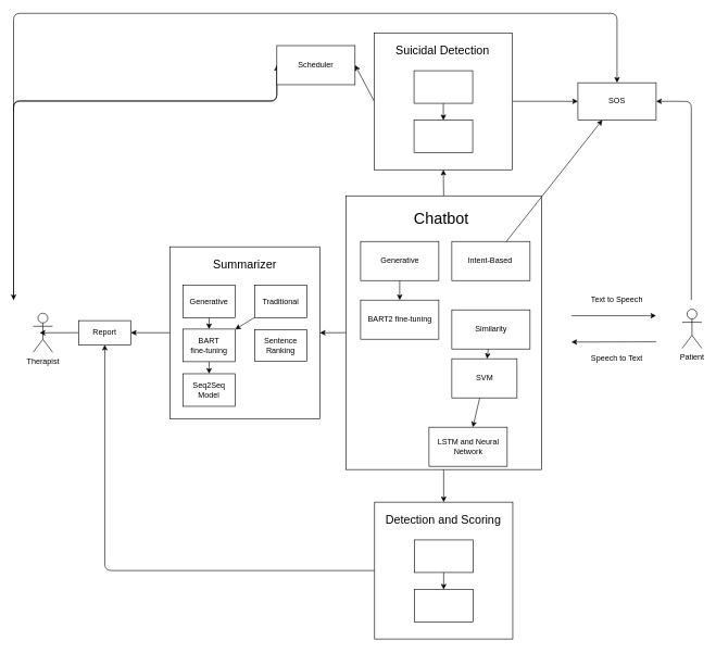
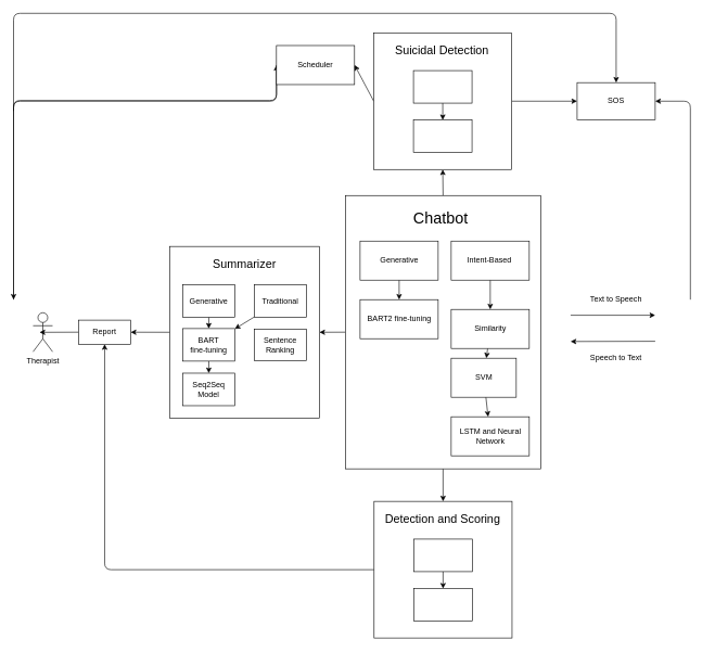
  <mxCell id="0" />
  <mxCell id="1" parent="0" />
  <mxCell id="2" style="edgeStyle=none;html=1;" edge="1" parent="1"><mxGeometry relative="1" as="geometry"><mxPoint x="1006" y="484" as="targetPoint" /><mxPoint x="876" y="484" as="sourcePoint" /></mxGeometry></mxCell>
  <mxCell id="3" style="edgeStyle=none;html=1;exitX=0;exitY=0.5;exitDx=0;exitDy=0;entryX=1;entryY=0.5;entryDx=0;entryDy=0;" edge="1" parent="1" source="6" target="26"><mxGeometry relative="1" as="geometry" /></mxCell>
  <mxCell id="4" style="edgeStyle=none;html=1;exitX=0.5;exitY=1;exitDx=0;exitDy=0;entryX=0.5;entryY=0;entryDx=0;entryDy=0;" edge="1" parent="1" source="6" target="23"><mxGeometry relative="1" as="geometry" /></mxCell>
  <mxCell id="5" style="html=1;exitX=0.5;exitY=0;exitDx=0;exitDy=0;entryX=0.5;entryY=1;entryDx=0;entryDy=0;fontSize=18;" edge="1" parent="1" source="6" target="47"><mxGeometry relative="1" as="geometry" /></mxCell>
  <mxCell id="6" value="" style="rounded=0;whiteSpace=wrap;html=1;" vertex="1" parent="1"><mxGeometry x="530" y="300" width="300" height="420" as="geometry" /></mxCell>
- <mxCell id="7" value="" style="edgeStyle=none;html=1;" edge="1" parent="1" source="8" target="40"><mxGeometry relative="1" as="geometry" /></mxCell>
+ <mxCell id="7" value="" style="edgeStyle=none;html=1;" edge="1" parent="1" source="8" target="13"><mxGeometry relative="1" as="geometry" /></mxCell>
  <mxCell id="8" value="Intent-Based&amp;nbsp;" style="rounded=0;whiteSpace=wrap;html=1;" vertex="1" parent="1"><mxGeometry x="692.5" y="370" width="120" height="60" as="geometry" /></mxCell>
  <mxCell id="9" value="&lt;font style=&quot;font-size: 24px;&quot;&gt;Chatbot&lt;/font&gt;" style="text;html=1;strokeColor=none;fillColor=none;align=center;verticalAlign=middle;whiteSpace=wrap;rounded=0;" vertex="1" parent="1"><mxGeometry x="610" y="320" width="132.5" height="30" as="geometry" /></mxCell>
  <mxCell id="10" value="" style="edgeStyle=none;html=1;" edge="1" parent="1" source="11" target="17"><mxGeometry relative="1" as="geometry" /></mxCell>
  <mxCell id="11" value="Generative" style="rounded=0;whiteSpace=wrap;html=1;" vertex="1" parent="1"><mxGeometry x="552.5" y="370" width="120" height="60" as="geometry" /></mxCell>
  <mxCell id="12" value="" style="edgeStyle=none;html=1;" edge="1" parent="1" source="13" target="15"><mxGeometry relative="1" as="geometry" /></mxCell>
  <mxCell id="13" value="Similarity" style="whiteSpace=wrap;html=1;rounded=0;" vertex="1" parent="1"><mxGeometry x="692.5" y="475" width="120" height="60" as="geometry" /></mxCell>
  <mxCell id="14" value="" style="edgeStyle=none;html=1;" edge="1" parent="1" source="15" target="16"><mxGeometry relative="1" as="geometry" /></mxCell>
  <mxCell id="15" value="SVM" style="whiteSpace=wrap;html=1;rounded=0;" vertex="1" parent="1"><mxGeometry x="692.5" y="550" width="100" height="60" as="geometry" /></mxCell>
- <mxCell id="16" value="LSTM and Neural Network" style="whiteSpace=wrap;html=1;rounded=0;" vertex="1" parent="1"><mxGeometry x="657.5" y="655" width="120" height="60" as="geometry" /></mxCell>
+ <mxCell id="16" value="LSTM and Neural Network" style="whiteSpace=wrap;html=1;rounded=0;" vertex="1" parent="1"><mxGeometry x="692.5" y="640" width="120" height="60" as="geometry" /></mxCell>
  <mxCell id="17" value="BART2 fine-tuning" style="whiteSpace=wrap;html=1;rounded=0;" vertex="1" parent="1"><mxGeometry x="552.5" y="460" width="120" height="60" as="geometry" /></mxCell>
- <mxCell id="18" value="Patient&lt;br&gt;" style="shape=umlActor;verticalLabelPosition=bottom;verticalAlign=top;html=1;outlineConnect=0;" vertex="1" parent="1"><mxGeometry x="1046" y="474" width="30" height="60" as="geometry" /></mxCell>
  <mxCell id="19" style="edgeStyle=none;html=1;" edge="1" parent="1"><mxGeometry relative="1" as="geometry"><mxPoint x="876" y="524.33" as="targetPoint" /><mxPoint x="1006" y="524" as="sourcePoint" /></mxGeometry></mxCell>
  <mxCell id="20" value="Text to Speech" style="text;html=1;strokeColor=none;fillColor=none;align=center;verticalAlign=middle;whiteSpace=wrap;rounded=0;" vertex="1" parent="1"><mxGeometry x="856" y="444" width="180" height="30" as="geometry" /></mxCell>
  <mxCell id="21" value="Speech to Text" style="text;html=1;strokeColor=none;fillColor=none;align=center;verticalAlign=middle;whiteSpace=wrap;rounded=0;" vertex="1" parent="1"><mxGeometry x="856" y="534" width="180" height="30" as="geometry" /></mxCell>
  <mxCell id="22" style="edgeStyle=orthogonalEdgeStyle;html=1;exitX=0;exitY=0.5;exitDx=0;exitDy=0;entryX=0.5;entryY=1;entryDx=0;entryDy=0;" edge="1" parent="1" source="23" target="34"><mxGeometry relative="1" as="geometry" /></mxCell>
  <mxCell id="23" value="" style="rounded=0;whiteSpace=wrap;html=1;" vertex="1" parent="1"><mxGeometry x="574" y="770" width="212" height="210" as="geometry" /></mxCell>
  <mxCell id="24" value="&lt;font style=&quot;font-size: 18px;&quot;&gt;Detection and Scoring&lt;/font&gt;" style="text;html=1;strokeColor=none;fillColor=none;align=center;verticalAlign=middle;whiteSpace=wrap;rounded=0;" vertex="1" parent="1"><mxGeometry x="552.5" y="781.5" width="252.5" height="30" as="geometry" /></mxCell>
  <mxCell id="25" style="edgeStyle=none;html=1;exitX=0;exitY=0.5;exitDx=0;exitDy=0;" edge="1" parent="1" source="26" target="34"><mxGeometry relative="1" as="geometry" /></mxCell>
  <mxCell id="26" value="" style="rounded=0;whiteSpace=wrap;html=1;" vertex="1" parent="1"><mxGeometry x="260" y="378.25" width="230" height="263.75" as="geometry" /></mxCell>
  <mxCell id="27" value="&lt;font style=&quot;font-size: 18px;&quot;&gt;Summarizer&lt;/font&gt;" style="text;html=1;strokeColor=none;fillColor=none;align=center;verticalAlign=middle;whiteSpace=wrap;rounded=0;" vertex="1" parent="1"><mxGeometry x="345" y="390" width="60" height="30" as="geometry" /></mxCell>
  <mxCell id="28" value="" style="edgeStyle=none;html=1;" edge="1" parent="1" source="29" target="53"><mxGeometry relative="1" as="geometry" /></mxCell>
  <mxCell id="29" value="Traditional" style="rounded=0;whiteSpace=wrap;html=1;" vertex="1" parent="1"><mxGeometry x="390" y="437" width="80" height="50" as="geometry" /></mxCell>
  <mxCell id="30" style="edgeStyle=none;html=1;exitX=0.5;exitY=1;exitDx=0;exitDy=0;entryX=0.5;entryY=0;entryDx=0;entryDy=0;fontSize=18;" edge="1" parent="1" source="31" target="53"><mxGeometry relative="1" as="geometry" /></mxCell>
  <mxCell id="31" value="Generative" style="rounded=0;whiteSpace=wrap;html=1;" vertex="1" parent="1"><mxGeometry x="280" y="437" width="80" height="50" as="geometry" /></mxCell>
  <mxCell id="32" value="Sentence Ranking" style="whiteSpace=wrap;html=1;rounded=0;" vertex="1" parent="1"><mxGeometry x="390" y="505.5" width="80" height="48.5" as="geometry" /></mxCell>
  <mxCell id="33" style="edgeStyle=none;html=1;exitX=0;exitY=0.5;exitDx=0;exitDy=0;fontSize=18;" edge="1" parent="1" source="34"><mxGeometry relative="1" as="geometry"><mxPoint x="60" y="510.19" as="targetPoint" /></mxGeometry></mxCell>
  <mxCell id="34" value="Report" style="rounded=0;whiteSpace=wrap;html=1;" vertex="1" parent="1"><mxGeometry x="120" y="491.5" width="80" height="37" as="geometry" /></mxCell>
  <mxCell id="35" style="edgeStyle=orthogonalEdgeStyle;html=1;exitX=0;exitY=0.5;exitDx=0;exitDy=0;" edge="1" parent="1" source="37"><mxGeometry relative="1" as="geometry"><mxPoint y="460" as="targetPoint" x="20" /><Array as="points"><mxPoint y="154" x="20" /><mxPoint y="460" x="20" /></Array></mxGeometry></mxCell>
  <mxCell id="36" style="html=1;exitX=0;exitY=0.5;exitDx=0;exitDy=0;fontSize=18;entryX=0;entryY=0.5;entryDx=0;entryDy=0;edgeStyle=orthogonalEdgeStyle;" edge="1" parent="1" target="37"><mxGeometry relative="1" as="geometry"><mxPoint y="460" as="sourcePoint" x="20" /><Array as="points"><mxPoint y="155" x="20" /></Array></mxGeometry></mxCell>
  <mxCell id="37" value="Scheduler" style="rounded=0;whiteSpace=wrap;html=1;" vertex="1" parent="1"><mxGeometry x="424" y="69.5" width="120" height="60" as="geometry" /></mxCell>
  <mxCell id="38" value="Therapist" style="shape=umlActor;verticalLabelPosition=bottom;verticalAlign=top;html=1;outlineConnect=0;" vertex="1" parent="1"><mxGeometry x="50" y="480.13" width="30" height="60" as="geometry" /></mxCell>
  <mxCell id="39" style="edgeStyle=orthogonalEdgeStyle;html=1;exitX=1;exitY=0.5;exitDx=0;exitDy=0;fontSize=18;entryX=1;entryY=0.5;entryDx=0;entryDy=0;" edge="1" parent="1" target="40"><mxGeometry relative="1" as="geometry"><mxPoint x="1060" y="460" as="sourcePoint" /><Array as="points"><mxPoint x="1060" y="155" /></Array></mxGeometry></mxCell>
  <mxCell id="40" value="SOS" style="rounded=0;whiteSpace=wrap;html=1;" vertex="1" parent="1"><mxGeometry x="886" y="126.5" width="120" height="57" as="geometry" /></mxCell>
  <mxCell id="41" value="" style="endArrow=classic;html=1;entryX=0.5;entryY=0;entryDx=0;entryDy=0;edgeStyle=orthogonalEdgeStyle;" edge="1" parent="1" target="40"><mxGeometry width="50" height="50" relative="1" as="geometry"><mxPoint y="170" as="sourcePoint" x="20" /><mxPoint x="-610" y="-60" as="targetPoint" /><Array as="points"><mxPoint y="20" x="20" /><mxPoint x="946" y="20" /></Array></mxGeometry></mxCell>
  <mxCell id="42" value="" style="edgeStyle=orthogonalEdgeStyle;html=1;fontSize=24;entryX=0.5;entryY=0;entryDx=0;entryDy=0;" edge="1" parent="1" source="43" target="44"><mxGeometry relative="1" as="geometry"><mxPoint x="680.022" y="903" as="targetPoint" /></mxGeometry></mxCell>
  <mxCell id="43" value="" style="rounded=0;whiteSpace=wrap;html=1;fontSize=24;" vertex="1" parent="1"><mxGeometry x="635" y="828" width="90" height="50" as="geometry" /></mxCell>
  <mxCell id="44" value="" style="rounded=0;whiteSpace=wrap;html=1;fontSize=24;" vertex="1" parent="1"><mxGeometry x="635" y="904" width="90" height="50" as="geometry" /></mxCell>
  <mxCell id="45" style="edgeStyle=none;html=1;exitX=1;exitY=0.5;exitDx=0;exitDy=0;entryX=0;entryY=0.5;entryDx=0;entryDy=0;fontSize=18;" edge="1" parent="1" source="47" target="40"><mxGeometry relative="1" as="geometry" /></mxCell>
  <mxCell id="46" style="html=1;exitX=0;exitY=0.5;exitDx=0;exitDy=0;entryX=1;entryY=0.5;entryDx=0;entryDy=0;fontSize=18;" edge="1" parent="1" source="47" target="37"><mxGeometry relative="1" as="geometry" /></mxCell>
  <mxCell id="47" value="" style="rounded=0;whiteSpace=wrap;html=1;" vertex="1" parent="1"><mxGeometry x="573.5" y="50" width="212" height="210" as="geometry" /></mxCell>
  <mxCell id="48" value="&lt;font style=&quot;font-size: 18px;&quot;&gt;Suicidal Detection&lt;/font&gt;" style="text;html=1;strokeColor=none;fillColor=none;align=center;verticalAlign=middle;whiteSpace=wrap;rounded=0;" vertex="1" parent="1"><mxGeometry x="552" y="61.5" width="252.5" height="30" as="geometry" /></mxCell>
  <mxCell id="49" value="" style="edgeStyle=orthogonalEdgeStyle;html=1;fontSize=24;entryX=0.5;entryY=0;entryDx=0;entryDy=0;" edge="1" parent="1" source="50" target="51"><mxGeometry relative="1" as="geometry"><mxPoint x="679.522" y="183" as="targetPoint" /></mxGeometry></mxCell>
  <mxCell id="50" value="" style="rounded=0;whiteSpace=wrap;html=1;fontSize=24;" vertex="1" parent="1"><mxGeometry x="634.5" y="108" width="90" height="50" as="geometry" /></mxCell>
  <mxCell id="51" value="" style="rounded=0;whiteSpace=wrap;html=1;fontSize=24;" vertex="1" parent="1"><mxGeometry x="634.5" y="184" width="90" height="50" as="geometry" /></mxCell>
  <mxCell id="52" style="edgeStyle=none;html=1;exitX=0.5;exitY=1;exitDx=0;exitDy=0;entryX=0.5;entryY=0;entryDx=0;entryDy=0;fontSize=18;" edge="1" parent="1" source="53" target="54"><mxGeometry relative="1" as="geometry" /></mxCell>
  <mxCell id="53" value="BART &lt;br&gt;fine-tuning" style="rounded=0;whiteSpace=wrap;html=1;" vertex="1" parent="1"><mxGeometry x="280" y="504.5" width="80" height="50" as="geometry" /></mxCell>
  <mxCell id="54" value="Seq2Seq&lt;br&gt;Model" style="rounded=0;whiteSpace=wrap;html=1;" vertex="1" parent="1"><mxGeometry x="280" y="573" width="80" height="50" as="geometry" /></mxCell>
